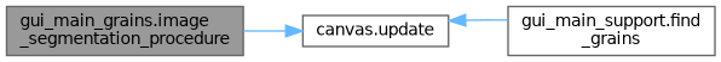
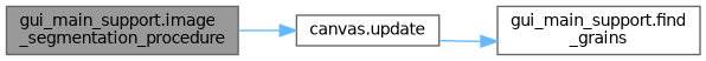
  digraph {
    rankdir=LR
    node [color=grey40 fillcolor=white fontname=Helvetica fontsize=10 shape=box style=filled]
    edge [color=steelblue1 fontname=Helvetica fontsize=10 labelfontname=Helvetica labelfontsize=10 style=solid]
-   n1 [color=gray40 fillcolor=grey60 fontcolor=black height=0.2 label="gui_main_grains.image\l_segmentation_procedure" width=0.4]
+   n1 [color=gray40 fillcolor=grey60 fontcolor=black height=0.2 label="gui_main_support.image\l_segmentation_procedure" width=0.4]
    n2 [height=0.2 label="canvas.update" width=0.4]
    n3 [height=0.2 label="gui_main_support.find\l_grains" width=0.4]
    n1 -> n2
-   n3 -> n2
+   n2 -> n3
  }
